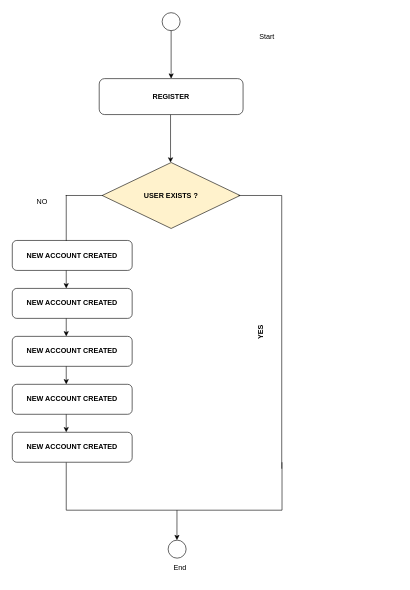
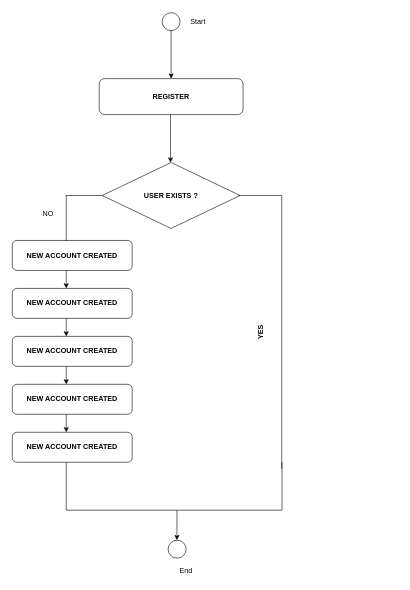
  <mxCell id="0" />
  <mxCell id="1" parent="0" />
  <mxCell id="2" value="" style="endArrow=classic;html=1;rounded=0;" edge="1" parent="1"><mxGeometry width="50" height="50" relative="1" as="geometry"><mxPoint x="284" y="190" as="sourcePoint" /><mxPoint x="284" y="270" as="targetPoint" /></mxGeometry></mxCell>
  <mxCell id="3" value="" style="ellipse;whiteSpace=wrap;html=1;aspect=fixed;" vertex="1" parent="1"><mxGeometry x="270" y="20" width="30" height="30" as="geometry" /></mxCell>
  <mxCell id="4" value="" style="endArrow=classic;html=1;rounded=0;" edge="1" parent="1"><mxGeometry width="50" height="50" relative="1" as="geometry"><mxPoint x="285" y="50" as="sourcePoint" /><mxPoint x="285" y="130" as="targetPoint" /></mxGeometry></mxCell>
  <mxCell id="5" value="&lt;p align=&quot;center&quot; class=&quot;MsoNormal&quot;&gt;&lt;b&gt;REGISTER&lt;/b&gt;&lt;/p&gt;" style="rounded=1;whiteSpace=wrap;html=1;" vertex="1" parent="1"><mxGeometry x="165" y="130" width="240" height="60" as="geometry" /></mxCell>
- <mxCell id="6" value="&lt;p align=&quot;center&quot; class=&quot;MsoNormal&quot;&gt;&lt;b&gt;USER EXISTS ?&lt;/b&gt;&lt;/p&gt;" style="rhombus;whiteSpace=wrap;html=1;fillColor=#fff2cc;" vertex="1" parent="1"><mxGeometry x="170" y="270" width="230" height="110" as="geometry" /></mxCell>
+ <mxCell id="6" value="&lt;p align=&quot;center&quot; class=&quot;MsoNormal&quot;&gt;&lt;b&gt;USER EXISTS ?&lt;/b&gt;&lt;/p&gt;" style="rhombus;whiteSpace=wrap;html=1;" vertex="1" parent="1"><mxGeometry x="170" y="270" width="230" height="110" as="geometry" /></mxCell>
  <mxCell id="7" value="&lt;p align=&quot;center&quot; class=&quot;MsoNormal&quot;&gt;&lt;b&gt;NEW ACCOUNT CREATED&lt;/b&gt;&lt;/p&gt;" style="rounded=1;whiteSpace=wrap;html=1;" vertex="1" parent="1"><mxGeometry x="20" y="400" width="200" height="50" as="geometry" /></mxCell>
  <mxCell id="8" value="" style="shape=partialRectangle;whiteSpace=wrap;html=1;bottom=0;right=0;fillColor=none;" vertex="1" parent="1"><mxGeometry x="110" y="325" width="60" height="75" as="geometry" /></mxCell>
  <mxCell id="9" value="&lt;b&gt;YES&lt;/b&gt;" style="shape=partialRectangle;whiteSpace=wrap;html=1;top=0;left=0;fillColor=none;rotation=-90;" vertex="1" parent="1"><mxGeometry x="206.38" y="516.88" width="455" height="71.25" as="geometry" /></mxCell>
  <mxCell id="10" value="" style="strokeWidth=1;html=1;shape=mxgraph.flowchart.annotation_1;align=left;pointerEvents=1;direction=south;rotation=-180;" vertex="1" parent="1"><mxGeometry x="110" y="770" width="360" height="80" as="geometry" /></mxCell>
  <mxCell id="11" value="" style="ellipse;whiteSpace=wrap;html=1;aspect=fixed;" vertex="1" parent="1"><mxGeometry x="280" y="900" width="30" height="30" as="geometry" /></mxCell>
- <mxCell id="12" value="End" style="text;html=1;strokeColor=none;fillColor=none;align=center;verticalAlign=middle;whiteSpace=wrap;rounded=0;" vertex="1" parent="1"><mxGeometry x="270" y="931" width="60" height="30" as="geometry" /></mxCell>
- <mxCell id="13" value="Start" style="text;html=1;strokeColor=none;fillColor=none;align=center;verticalAlign=middle;whiteSpace=wrap;rounded=0;" vertex="1" parent="1"><mxGeometry x="415" y="45" width="60" height="30" as="geometry" /></mxCell>
- <mxCell id="14" value="NO" style="text;html=1;strokeColor=none;fillColor=none;align=center;verticalAlign=middle;whiteSpace=wrap;rounded=0;" vertex="1" parent="1"><mxGeometry x="40" y="320" width="60" height="30" as="geometry" /></mxCell>
+ <mxCell id="12" value="End" style="text;html=1;strokeColor=none;fillColor=none;align=center;verticalAlign=middle;whiteSpace=wrap;rounded=0;" vertex="1" parent="1"><mxGeometry x="280" y="936" width="60" height="30" as="geometry" /></mxCell>
+ <mxCell id="13" value="Start" style="text;html=1;strokeColor=none;fillColor=none;align=center;verticalAlign=middle;whiteSpace=wrap;rounded=0;" vertex="1" parent="1"><mxGeometry x="300" y="20" width="60" height="30" as="geometry" /></mxCell>
+ <mxCell id="14" value="NO" style="text;html=1;strokeColor=none;fillColor=none;align=center;verticalAlign=middle;whiteSpace=wrap;rounded=0;" vertex="1" parent="1"><mxGeometry x="50" y="340" width="60" height="30" as="geometry" /></mxCell>
  <mxCell id="15" value="&lt;p align=&quot;center&quot; class=&quot;MsoNormal&quot;&gt;&lt;b&gt;NEW ACCOUNT CREATED&lt;/b&gt;&lt;/p&gt;" style="rounded=1;whiteSpace=wrap;html=1;" vertex="1" parent="1"><mxGeometry x="20" y="480" width="200" height="50" as="geometry" /></mxCell>
  <mxCell id="16" value="&lt;p align=&quot;center&quot; class=&quot;MsoNormal&quot;&gt;&lt;b&gt;NEW ACCOUNT CREATED&lt;/b&gt;&lt;/p&gt;" style="rounded=1;whiteSpace=wrap;html=1;" vertex="1" parent="1"><mxGeometry x="20" y="560" width="200" height="50" as="geometry" /></mxCell>
  <mxCell id="17" value="&lt;p align=&quot;center&quot; class=&quot;MsoNormal&quot;&gt;&lt;b&gt;NEW ACCOUNT CREATED&lt;/b&gt;&lt;/p&gt;" style="rounded=1;whiteSpace=wrap;html=1;" vertex="1" parent="1"><mxGeometry x="20" y="640" width="200" height="50" as="geometry" /></mxCell>
  <mxCell id="18" value="&lt;p align=&quot;center&quot; class=&quot;MsoNormal&quot;&gt;&lt;b&gt;NEW ACCOUNT CREATED&lt;/b&gt;&lt;/p&gt;" style="rounded=1;whiteSpace=wrap;html=1;" vertex="1" parent="1"><mxGeometry x="20" y="720" width="200" height="50" as="geometry" /></mxCell>
  <mxCell id="19" value="" style="endArrow=classic;html=1;rounded=0;" edge="1" parent="1"><mxGeometry width="50" height="50" relative="1" as="geometry"><mxPoint x="110" y="450" as="sourcePoint" /><mxPoint x="110" y="480" as="targetPoint" /></mxGeometry></mxCell>
  <mxCell id="20" value="" style="endArrow=classic;html=1;rounded=0;" edge="1" parent="1"><mxGeometry width="50" height="50" relative="1" as="geometry"><mxPoint x="110" y="530" as="sourcePoint" /><mxPoint x="110" y="560" as="targetPoint" /></mxGeometry></mxCell>
  <mxCell id="21" value="" style="endArrow=classic;html=1;rounded=0;" edge="1" parent="1"><mxGeometry width="50" height="50" relative="1" as="geometry"><mxPoint x="110" y="690" as="sourcePoint" /><mxPoint x="110" y="720" as="targetPoint" /></mxGeometry></mxCell>
  <mxCell id="22" value="" style="endArrow=classic;html=1;rounded=0;" edge="1" parent="1"><mxGeometry width="50" height="50" relative="1" as="geometry"><mxPoint x="110" y="610" as="sourcePoint" /><mxPoint x="110" y="640" as="targetPoint" /></mxGeometry></mxCell>
  <mxCell id="23" value="" style="endArrow=classic;html=1;rounded=0;entryX=-0.625;entryY=0.513;entryDx=0;entryDy=0;entryPerimeter=0;" edge="1" parent="1" target="10"><mxGeometry width="50" height="50" relative="1" as="geometry"><mxPoint x="294.76" y="850" as="sourcePoint" /><mxPoint x="294.76" y="880" as="targetPoint" /></mxGeometry></mxCell>
